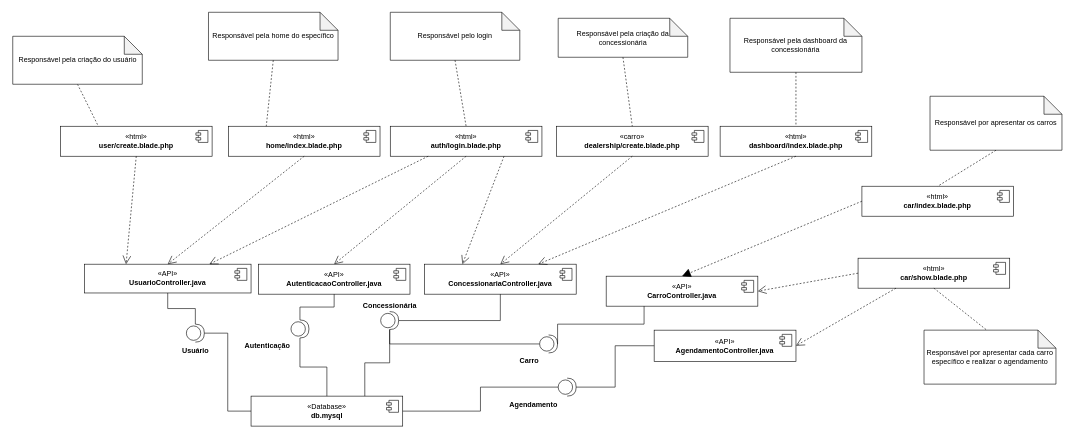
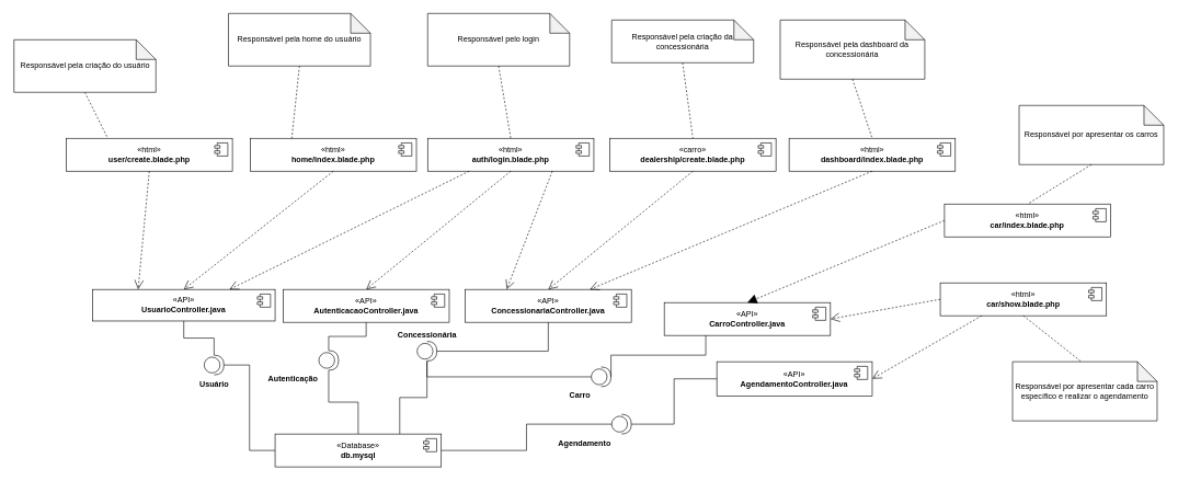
  <mxCell id="0" style=";html=1;" />
  <mxCell id="1" style=";html=1;" parent="0" />
  <mxCell id="2" value="«API»&lt;br&gt;&lt;b&gt;AgendamentoController.java&lt;/b&gt;" style="html=1;dropTarget=0;whiteSpace=wrap;" parent="1" vertex="1"><mxGeometry x="1090" y="550" width="236.49" height="51.98" as="geometry" /></mxCell>
  <mxCell id="3" value="" style="shape=module;jettyWidth=8;jettyHeight=4;" parent="2" vertex="1"><mxGeometry x="1" width="20" height="20" relative="1" as="geometry"><mxPoint x="-27" y="7" as="offset" /></mxGeometry></mxCell>
  <mxCell id="4" value="«API»&lt;br&gt;&lt;b&gt;ConcessionariaController.java&lt;/b&gt;" style="html=1;dropTarget=0;whiteSpace=wrap;" parent="1" vertex="1"><mxGeometry x="707.09" y="440" width="252.91" height="50" as="geometry" /></mxCell>
  <mxCell id="5" value="" style="shape=module;jettyWidth=8;jettyHeight=4;" parent="4" vertex="1"><mxGeometry x="1" width="20" height="20" relative="1" as="geometry"><mxPoint x="-27" y="7" as="offset" /></mxGeometry></mxCell>
  <mxCell id="6" value="«API»&lt;br&gt;&lt;b&gt;CarroController.java&lt;/b&gt;" style="html=1;dropTarget=0;whiteSpace=wrap;" parent="1" vertex="1"><mxGeometry x="1010" y="460" width="252.91" height="50" as="geometry" /></mxCell>
  <mxCell id="7" value="" style="shape=module;jettyWidth=8;jettyHeight=4;" parent="6" vertex="1"><mxGeometry x="1" width="20" height="20" relative="1" as="geometry"><mxPoint x="-27" y="7" as="offset" /></mxGeometry></mxCell>
  <mxCell id="8" value="«API»&lt;br&gt;&lt;b&gt;UsuarioController.java&lt;/b&gt;" style="html=1;dropTarget=0;whiteSpace=wrap;" parent="1" vertex="1"><mxGeometry x="140" y="440" width="277.86" height="48.02" as="geometry" /></mxCell>
  <mxCell id="9" value="" style="shape=module;jettyWidth=8;jettyHeight=4;" parent="8" vertex="1"><mxGeometry x="1" width="20" height="20" relative="1" as="geometry"><mxPoint x="-27" y="7" as="offset" /></mxGeometry></mxCell>
  <mxCell id="10" value="«API»&lt;br&gt;&lt;b&gt;AutenticacaoController.java&lt;/b&gt;" style="html=1;dropTarget=0;whiteSpace=wrap;" parent="1" vertex="1"><mxGeometry x="430" y="440" width="252.88" height="50" as="geometry" /></mxCell>
  <mxCell id="11" value="" style="shape=module;jettyWidth=8;jettyHeight=4;" parent="10" vertex="1"><mxGeometry x="1" width="20" height="20" relative="1" as="geometry"><mxPoint x="-27" y="7" as="offset" /></mxGeometry></mxCell>
  <mxCell id="12" value="«Database»&lt;br&gt;&lt;b&gt;db.mysql&lt;/b&gt;" style="html=1;dropTarget=0;whiteSpace=wrap;" parent="1" vertex="1"><mxGeometry x="417.86" y="660" width="252.91" height="50" as="geometry" /></mxCell>
  <mxCell id="13" value="" style="shape=module;jettyWidth=8;jettyHeight=4;" parent="12" vertex="1"><mxGeometry x="1" width="20" height="20" relative="1" as="geometry"><mxPoint x="-27" y="7" as="offset" /></mxGeometry></mxCell>
  <mxCell id="14" value="«html»&lt;br&gt;&lt;b&gt;user/create.blade.php&lt;/b&gt;" style="html=1;dropTarget=0;whiteSpace=wrap;" parent="1" vertex="1"><mxGeometry x="100" y="210" width="252.91" height="50" as="geometry" /></mxCell>
  <mxCell id="15" value="" style="shape=module;jettyWidth=8;jettyHeight=4;" parent="14" vertex="1"><mxGeometry x="1" width="20" height="20" relative="1" as="geometry"><mxPoint x="-27" y="7" as="offset" /></mxGeometry></mxCell>
  <mxCell id="16" value="«html»&lt;br&gt;&lt;b&gt;home/index.blade.php&lt;/b&gt;" style="html=1;dropTarget=0;whiteSpace=wrap;" parent="1" vertex="1"><mxGeometry x="380" y="210" width="252.91" height="50" as="geometry" /></mxCell>
  <mxCell id="17" value="" style="shape=module;jettyWidth=8;jettyHeight=4;" parent="16" vertex="1"><mxGeometry x="1" width="20" height="20" relative="1" as="geometry"><mxPoint x="-27" y="7" as="offset" /></mxGeometry></mxCell>
  <mxCell id="18" value="«html»&lt;br&gt;&lt;b&gt;car/index.blade.php&lt;/b&gt;" style="html=1;dropTarget=0;whiteSpace=wrap;" parent="1" vertex="1"><mxGeometry x="1436.45" y="310" width="252.91" height="50" as="geometry" /></mxCell>
  <mxCell id="19" value="" style="shape=module;jettyWidth=8;jettyHeight=4;" parent="18" vertex="1"><mxGeometry x="1" width="20" height="20" relative="1" as="geometry"><mxPoint x="-27" y="7" as="offset" /></mxGeometry></mxCell>
  <mxCell id="20" value="«carro»&lt;br&gt;&lt;b&gt;dealership/create.blade.php&lt;/b&gt;" style="html=1;dropTarget=0;whiteSpace=wrap;" parent="1" vertex="1"><mxGeometry x="927.09" y="210" width="252.91" height="50" as="geometry" /></mxCell>
  <mxCell id="21" value="" style="shape=module;jettyWidth=8;jettyHeight=4;" parent="20" vertex="1"><mxGeometry x="1" width="20" height="20" relative="1" as="geometry"><mxPoint x="-27" y="7" as="offset" /></mxGeometry></mxCell>
  <mxCell id="22" value="«html»&lt;br&gt;&lt;b&gt;auth/login.blade.php&lt;/b&gt;" style="html=1;dropTarget=0;whiteSpace=wrap;" parent="1" vertex="1"><mxGeometry x="650" y="210" width="252.91" height="50" as="geometry" /></mxCell>
  <mxCell id="23" value="" style="shape=module;jettyWidth=8;jettyHeight=4;" parent="22" vertex="1"><mxGeometry x="1" width="20" height="20" relative="1" as="geometry"><mxPoint x="-27" y="7" as="offset" /></mxGeometry></mxCell>
  <mxCell id="24" value="«html»&lt;br&gt;&lt;b&gt;dashboard/index.blade.php&lt;/b&gt;" style="html=1;dropTarget=0;whiteSpace=wrap;" parent="1" vertex="1"><mxGeometry x="1200" y="210" width="252.91" height="50" as="geometry" /></mxCell>
  <mxCell id="25" value="" style="shape=module;jettyWidth=8;jettyHeight=4;" parent="24" vertex="1"><mxGeometry x="1" width="20" height="20" relative="1" as="geometry"><mxPoint x="-27" y="7" as="offset" /></mxGeometry></mxCell>
  <mxCell id="26" value="«html»&lt;br&gt;&lt;b&gt;car/show.blade.php&lt;/b&gt;" style="html=1;dropTarget=0;whiteSpace=wrap;" parent="1" vertex="1"><mxGeometry x="1430" y="430" width="252.91" height="50" as="geometry" /></mxCell>
  <mxCell id="27" value="" style="shape=module;jettyWidth=8;jettyHeight=4;" parent="26" vertex="1"><mxGeometry x="1" width="20" height="20" relative="1" as="geometry"><mxPoint x="-27" y="7" as="offset" /></mxGeometry></mxCell>
  <mxCell id="28" value="&lt;br&gt;" style="endArrow=none;endSize=12;dashed=1;rounded=0;exitX=0.5;exitY=1;exitDx=0;exitDy=0;exitPerimeter=0;entryX=0.25;entryY=0;entryDx=0;entryDy=0;endFill=0;html=1;labelPosition=right;verticalLabelPosition=bottom;align=left;verticalAlign=top;" parent="1" source="30" target="14" edge="1"><mxGeometry x="0.004" width="160" relative="1" as="geometry"><mxPoint x="470" y="598.02" as="sourcePoint" /><mxPoint x="630" y="598.02" as="targetPoint" /><mxPoint as="offset" /></mxGeometry></mxCell>
  <mxCell id="29" value="&lt;br&gt;" style="endArrow=open;endSize=12;dashed=1;html=1;rounded=0;exitX=0.5;exitY=1;exitDx=0;exitDy=0;entryX=0.25;entryY=0;entryDx=0;entryDy=0;labelPosition=right;verticalLabelPosition=bottom;align=left;verticalAlign=top;" parent="1" source="14" target="8" edge="1"><mxGeometry width="160" relative="1" as="geometry"><mxPoint x="310" y="310" as="sourcePoint" /><mxPoint x="470" y="310" as="targetPoint" /></mxGeometry></mxCell>
  <mxCell id="30" value="Responsável pela criação do usuário" style="shape=note;whiteSpace=wrap;html=1;backgroundOutline=1;darkOpacity=0.05;" parent="1" vertex="1"><mxGeometry x="20.5" y="60" width="216" height="80" as="geometry" /></mxCell>
- <mxCell id="31" value="Responsável pela home do específico" style="shape=note;whiteSpace=wrap;html=1;backgroundOutline=1;darkOpacity=0.05;" parent="1" vertex="1"><mxGeometry x="346.91" y="20" width="216" height="80" as="geometry" /></mxCell>
+ <mxCell id="31" value="Responsável pela home do usuário" style="shape=note;whiteSpace=wrap;html=1;backgroundOutline=1;darkOpacity=0.05;" parent="1" vertex="1"><mxGeometry x="346.91" y="20" width="216" height="80" as="geometry" /></mxCell>
  <mxCell id="32" value="Responsável pela criação da concessionária" style="shape=note;whiteSpace=wrap;html=1;backgroundOutline=1;darkOpacity=0.05;" parent="1" vertex="1"><mxGeometry x="930" y="30" width="216" height="65" as="geometry" /></mxCell>
- <mxCell id="33" value="Responsável pela dashboard da concessionária" style="shape=note;whiteSpace=wrap;html=1;backgroundOutline=1;darkOpacity=0.05;" parent="1" vertex="1"><mxGeometry x="1216.45" y="30" width="220" height="90" as="geometry" /></mxCell>
+ <mxCell id="33" value="Responsável pela dashboard da concessionária" style="shape=note;whiteSpace=wrap;html=1;backgroundOutline=1;darkOpacity=0.05;" parent="1" vertex="1"><mxGeometry x="1186.45" y="30" width="220" height="90" as="geometry" /></mxCell>
  <mxCell id="34" value="Responsável pelo login" style="shape=note;whiteSpace=wrap;html=1;backgroundOutline=1;darkOpacity=0.05;" parent="1" vertex="1"><mxGeometry x="650" y="20" width="216" height="80" as="geometry" /></mxCell>
  <mxCell id="35" value="Responsável por apresentar os carros" style="shape=note;whiteSpace=wrap;html=1;backgroundOutline=1;darkOpacity=0.05;" parent="1" vertex="1"><mxGeometry x="1550" y="160" width="220" height="90" as="geometry" /></mxCell>
  <mxCell id="36" value="Responsável por apresentar cada carro específico e realizar o agendamento" style="shape=note;whiteSpace=wrap;html=1;backgroundOutline=1;darkOpacity=0.05;" parent="1" vertex="1"><mxGeometry x="1540" y="550" width="220" height="90" as="geometry" /></mxCell>
  <mxCell id="37" value="&lt;br&gt;" style="endArrow=none;endSize=12;dashed=1;rounded=0;exitX=0.5;exitY=1;exitDx=0;exitDy=0;exitPerimeter=0;entryX=0.25;entryY=0;entryDx=0;entryDy=0;endFill=0;html=1;labelPosition=right;verticalLabelPosition=bottom;align=left;verticalAlign=top;" parent="1" source="31" target="16" edge="1"><mxGeometry x="0.004" width="160" relative="1" as="geometry"><mxPoint x="139" y="150" as="sourcePoint" /><mxPoint x="253" y="210" as="targetPoint" /><mxPoint as="offset" /></mxGeometry></mxCell>
  <mxCell id="38" value="&lt;br&gt;" style="endArrow=open;endSize=12;dashed=1;html=1;rounded=0;exitX=0.5;exitY=1;exitDx=0;exitDy=0;labelPosition=right;verticalLabelPosition=bottom;align=left;verticalAlign=top;entryX=0.5;entryY=0;entryDx=0;entryDy=0;" parent="1" source="16" target="8" edge="1"><mxGeometry width="160" relative="1" as="geometry"><mxPoint x="253" y="315" as="sourcePoint" /><mxPoint x="330" y="345" as="targetPoint" /></mxGeometry></mxCell>
  <mxCell id="39" value="&lt;br&gt;" style="endArrow=none;endSize=12;dashed=1;rounded=0;exitX=0.5;exitY=1;exitDx=0;exitDy=0;exitPerimeter=0;entryX=0.5;entryY=0;entryDx=0;entryDy=0;endFill=0;html=1;labelPosition=right;verticalLabelPosition=bottom;align=left;verticalAlign=top;" parent="1" source="34" target="22" edge="1"><mxGeometry x="0.004" width="160" relative="1" as="geometry"><mxPoint x="742" y="110" as="sourcePoint" /><mxPoint x="730" y="220" as="targetPoint" /><mxPoint as="offset" /></mxGeometry></mxCell>
  <mxCell id="40" value="&lt;br&gt;" style="endArrow=open;endSize=12;dashed=1;html=1;rounded=0;exitX=0.25;exitY=1;exitDx=0;exitDy=0;labelPosition=right;verticalLabelPosition=bottom;align=left;verticalAlign=top;entryX=0.75;entryY=0;entryDx=0;entryDy=0;" parent="1" source="22" target="8" edge="1"><mxGeometry width="160" relative="1" as="geometry"><mxPoint x="516" y="270" as="sourcePoint" /><mxPoint x="289" y="450" as="targetPoint" /></mxGeometry></mxCell>
  <mxCell id="41" value="&lt;br&gt;" style="endArrow=open;endSize=12;dashed=1;html=1;rounded=0;labelPosition=right;verticalLabelPosition=bottom;align=left;verticalAlign=top;entryX=0.25;entryY=0;entryDx=0;entryDy=0;exitX=0.75;exitY=1;exitDx=0;exitDy=0;" parent="1" source="22" target="4" edge="1"><mxGeometry width="160" relative="1" as="geometry"><mxPoint x="800" y="310" as="sourcePoint" /><mxPoint x="299" y="460" as="targetPoint" /></mxGeometry></mxCell>
  <mxCell id="42" value="&lt;br&gt;" style="endArrow=open;endSize=12;dashed=1;html=1;rounded=0;labelPosition=right;verticalLabelPosition=bottom;align=left;verticalAlign=top;entryX=0.5;entryY=0;entryDx=0;entryDy=0;exitX=0.5;exitY=1;exitDx=0;exitDy=0;" parent="1" source="22" target="10" edge="1"><mxGeometry width="160" relative="1" as="geometry"><mxPoint x="840" y="260" as="sourcePoint" /><mxPoint x="309" y="470" as="targetPoint" /></mxGeometry></mxCell>
  <mxCell id="43" value="&lt;br&gt;" style="endArrow=none;endSize=12;dashed=1;rounded=0;exitX=0.5;exitY=1;exitDx=0;exitDy=0;exitPerimeter=0;entryX=0.5;entryY=0;entryDx=0;entryDy=0;endFill=0;html=1;labelPosition=right;verticalLabelPosition=bottom;align=left;verticalAlign=top;" parent="1" source="32" target="20" edge="1"><mxGeometry x="0.004" width="160" relative="1" as="geometry"><mxPoint x="768" y="110" as="sourcePoint" /><mxPoint x="786" y="220" as="targetPoint" /><mxPoint as="offset" /></mxGeometry></mxCell>
  <mxCell id="44" value="&lt;br&gt;" style="endArrow=open;endSize=12;dashed=1;html=1;rounded=0;labelPosition=right;verticalLabelPosition=bottom;align=left;verticalAlign=top;entryX=0.5;entryY=0;entryDx=0;entryDy=0;exitX=0.5;exitY=1;exitDx=0;exitDy=0;" parent="1" source="20" target="4" edge="1"><mxGeometry width="160" relative="1" as="geometry"><mxPoint x="850" y="270" as="sourcePoint" /><mxPoint x="780" y="450" as="targetPoint" /></mxGeometry></mxCell>
  <mxCell id="45" value="&lt;br&gt;" style="endArrow=none;endSize=12;dashed=1;rounded=0;exitX=0.5;exitY=1;exitDx=0;exitDy=0;exitPerimeter=0;entryX=0.5;entryY=0;entryDx=0;entryDy=0;endFill=0;html=1;labelPosition=right;verticalLabelPosition=bottom;align=left;verticalAlign=top;" parent="1" source="33" target="24" edge="1"><mxGeometry x="0.004" width="160" relative="1" as="geometry"><mxPoint x="1048" y="120" as="sourcePoint" /><mxPoint x="1064" y="220" as="targetPoint" /><mxPoint as="offset" /></mxGeometry></mxCell>
  <mxCell id="46" value="&lt;br&gt;" style="endArrow=open;endSize=12;dashed=1;html=1;rounded=0;labelPosition=right;verticalLabelPosition=bottom;align=left;verticalAlign=top;entryX=0.75;entryY=0;entryDx=0;entryDy=0;exitX=0.5;exitY=1;exitDx=0;exitDy=0;" parent="1" source="24" target="4" edge="1"><mxGeometry width="160" relative="1" as="geometry"><mxPoint x="1064" y="270" as="sourcePoint" /><mxPoint x="844" y="450" as="targetPoint" /></mxGeometry></mxCell>
  <mxCell id="47" value="&lt;br&gt;" style="endArrow=none;endSize=12;dashed=1;rounded=0;exitX=0.5;exitY=1;exitDx=0;exitDy=0;exitPerimeter=0;entryX=0.5;entryY=0;entryDx=0;entryDy=0;endFill=0;html=1;labelPosition=right;verticalLabelPosition=bottom;align=left;verticalAlign=top;" parent="1" source="35" target="18" edge="1"><mxGeometry x="0.004" width="160" relative="1" as="geometry"><mxPoint x="1336" y="130" as="sourcePoint" /><mxPoint x="1336" y="220" as="targetPoint" /><mxPoint as="offset" /></mxGeometry></mxCell>
  <mxCell id="48" value="&lt;br&gt;" style="endArrow=none;endSize=12;dashed=1;rounded=0;exitX=0.47;exitY=-0.011;exitDx=0;exitDy=0;exitPerimeter=0;entryX=0.5;entryY=1;entryDx=0;entryDy=0;endFill=0;html=1;labelPosition=right;verticalLabelPosition=bottom;align=left;verticalAlign=top;" parent="1" source="36" target="26" edge="1"><mxGeometry x="0.004" width="160" relative="1" as="geometry"><mxPoint x="1346" y="140" as="sourcePoint" /><mxPoint x="1346" y="230" as="targetPoint" /><mxPoint as="offset" /></mxGeometry></mxCell>
  <mxCell id="49" value="&lt;br&gt;" style="endArrow=block;endSize=12;dashed=1;html=1;rounded=0;labelPosition=right;verticalLabelPosition=bottom;align=left;verticalAlign=top;entryX=0.5;entryY=0;entryDx=0;entryDy=0;exitX=0;exitY=0.5;exitDx=0;exitDy=0;" parent="1" source="18" target="6" edge="1"><mxGeometry width="160" relative="1" as="geometry"><mxPoint x="1336" y="270" as="sourcePoint" /><mxPoint x="907" y="450" as="targetPoint" /></mxGeometry></mxCell>
  <mxCell id="50" value="&lt;br&gt;" style="endArrow=open;endSize=12;dashed=1;html=1;rounded=0;labelPosition=right;verticalLabelPosition=bottom;align=left;verticalAlign=top;entryX=1;entryY=0.5;entryDx=0;entryDy=0;exitX=0;exitY=0.5;exitDx=0;exitDy=0;" parent="1" source="26" target="6" edge="1"><mxGeometry width="160" relative="1" as="geometry"><mxPoint x="1346" y="280" as="sourcePoint" /><mxPoint x="917" y="460" as="targetPoint" /></mxGeometry></mxCell>
  <mxCell id="51" value="&lt;br&gt;" style="endArrow=open;endSize=12;dashed=1;html=1;rounded=0;labelPosition=right;verticalLabelPosition=bottom;align=left;verticalAlign=top;entryX=1;entryY=0.5;entryDx=0;entryDy=0;exitX=0.25;exitY=1;exitDx=0;exitDy=0;" parent="1" source="26" target="2" edge="1"><mxGeometry width="160" relative="1" as="geometry"><mxPoint x="1440" y="465" as="sourcePoint" /><mxPoint x="1273" y="495" as="targetPoint" /></mxGeometry></mxCell>
  <mxCell id="52" style="edgeStyle=orthogonalEdgeStyle;rounded=0;orthogonalLoop=1;jettySize=auto;html=1;entryX=0.5;entryY=1;entryDx=0;entryDy=0;endArrow=none;endFill=0;" parent="1" source="54" target="10" edge="1"><mxGeometry relative="1" as="geometry" /></mxCell>
  <mxCell id="53" style="edgeStyle=orthogonalEdgeStyle;rounded=0;orthogonalLoop=1;jettySize=auto;html=1;entryX=0.5;entryY=0;entryDx=0;entryDy=0;endArrow=none;endFill=0;" parent="1" source="54" target="12" edge="1"><mxGeometry relative="1" as="geometry" /></mxCell>
  <mxCell id="54" value="&lt;b&gt;Autenticação&lt;/b&gt;" style="shape=providedRequiredInterface;verticalLabelPosition=bottom;sketch=0;labelPosition=left;align=right;verticalAlign=top;html=1;" parent="1" vertex="1"><mxGeometry x="484.44" y="533" width="30" height="30" as="geometry" /></mxCell>
  <mxCell id="55" style="edgeStyle=orthogonalEdgeStyle;rounded=0;orthogonalLoop=1;jettySize=auto;html=1;entryX=0.25;entryY=1;entryDx=0;entryDy=0;exitX=1;exitY=0.5;exitDx=0;exitDy=0;exitPerimeter=0;endArrow=none;endFill=0;" parent="1" source="57" target="6" edge="1"><mxGeometry relative="1" as="geometry"><Array as="points"><mxPoint x="929" y="540" /><mxPoint x="1073" y="540" /></Array></mxGeometry></mxCell>
  <mxCell id="56" style="edgeStyle=orthogonalEdgeStyle;rounded=0;orthogonalLoop=1;jettySize=auto;html=1;endArrow=none;endFill=0;" parent="1" source="57" target="63" edge="1"><mxGeometry relative="1" as="geometry" /></mxCell>
  <mxCell id="57" value="&lt;b&gt;Carro&lt;/b&gt;" style="shape=providedRequiredInterface;verticalLabelPosition=bottom;sketch=0;labelPosition=left;align=right;verticalAlign=top;html=1;" parent="1" vertex="1"><mxGeometry x="899" y="558" width="30" height="30" as="geometry" /></mxCell>
  <mxCell id="58" style="edgeStyle=orthogonalEdgeStyle;rounded=0;orthogonalLoop=1;jettySize=auto;html=1;entryX=0;entryY=0.5;entryDx=0;entryDy=0;endArrow=none;endFill=0;" parent="1" source="60" target="2" edge="1"><mxGeometry relative="1" as="geometry" /></mxCell>
  <mxCell id="59" style="edgeStyle=orthogonalEdgeStyle;rounded=0;orthogonalLoop=1;jettySize=auto;html=1;entryX=1;entryY=0.5;entryDx=0;entryDy=0;endArrow=none;endFill=0;" parent="1" source="60" target="12" edge="1"><mxGeometry relative="1" as="geometry" /></mxCell>
  <mxCell id="60" value="&lt;b&gt;Agendamento&lt;/b&gt;" style="shape=providedRequiredInterface;verticalLabelPosition=bottom;sketch=0;labelPosition=left;align=right;verticalAlign=top;html=1;" parent="1" vertex="1"><mxGeometry x="930" y="630" width="30" height="30" as="geometry" /></mxCell>
  <mxCell id="61" style="edgeStyle=orthogonalEdgeStyle;rounded=0;orthogonalLoop=1;jettySize=auto;html=1;entryX=0.5;entryY=1;entryDx=0;entryDy=0;endArrow=none;endFill=0;" parent="1" source="63" target="4" edge="1"><mxGeometry relative="1" as="geometry" /></mxCell>
  <mxCell id="62" style="edgeStyle=orthogonalEdgeStyle;rounded=0;orthogonalLoop=1;jettySize=auto;html=1;entryX=0.75;entryY=0;entryDx=0;entryDy=0;endArrow=none;endFill=0;" parent="1" source="63" target="12" edge="1"><mxGeometry relative="1" as="geometry" /></mxCell>
  <mxCell id="63" value="&lt;b&gt;Concessionária&lt;/b&gt;" style="shape=providedRequiredInterface;verticalLabelPosition=top;sketch=0;labelPosition=center;align=center;verticalAlign=bottom;html=1;" parent="1" vertex="1"><mxGeometry x="634" y="519" width="30" height="30" as="geometry" /></mxCell>
  <mxCell id="64" style="edgeStyle=orthogonalEdgeStyle;rounded=0;orthogonalLoop=1;jettySize=auto;html=1;entryX=0.5;entryY=1;entryDx=0;entryDy=0;endArrow=none;endFill=0;" parent="1" source="66" target="8" edge="1"><mxGeometry relative="1" as="geometry" /></mxCell>
  <mxCell id="65" style="edgeStyle=orthogonalEdgeStyle;rounded=0;orthogonalLoop=1;jettySize=auto;html=1;entryX=0;entryY=0.5;entryDx=0;entryDy=0;endArrow=none;endFill=0;" parent="1" source="66" target="12" edge="1"><mxGeometry relative="1" as="geometry" /></mxCell>
  <mxCell id="66" value="&lt;b&gt;Usuário&lt;/b&gt;" style="shape=providedRequiredInterface;verticalLabelPosition=bottom;sketch=0;labelPosition=center;align=center;verticalAlign=top;html=1;" parent="1" vertex="1"><mxGeometry x="310" y="540" width="30" height="30" as="geometry" /></mxCell>
